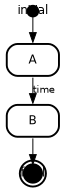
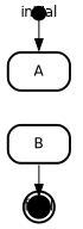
  digraph {
    compound=true
    fontname=Helvetica
    fontsize=12
    nodesep=0.3
    ordering=out
    penwidth=2.0
    ranksep=0.1
    splines=true
    node [fillcolor=black fontname=Helvetica fontsize=12 penwidth=2.0 shape=circle style=filled]
    edge [fontname=Helvetica fontsize=10]
    initial [fixedsize=true height=0.15]
    n2 [fillcolor=transparent label=<        <table align="center" cellborder="0" border="2" style="rounded" width="48">         <tr><td width="48" cellpadding="7">A</td></tr>       </table>     > margin=0 shape=plaintext]
    n3 [fillcolor=transparent label=<        <table align="center" cellborder="0" border="2" style="rounded" width="48">         <tr><td width="48" cellpadding="7">B</td></tr>       </table>     > margin=0 shape=plaintext]
    final [fixedsize=true height=0.15 peripheries=2]
    initial -> n2 [label=" "]
-   n2 -> n3 [label="time   \l"]
    n3 -> final [label=" "]
  }
